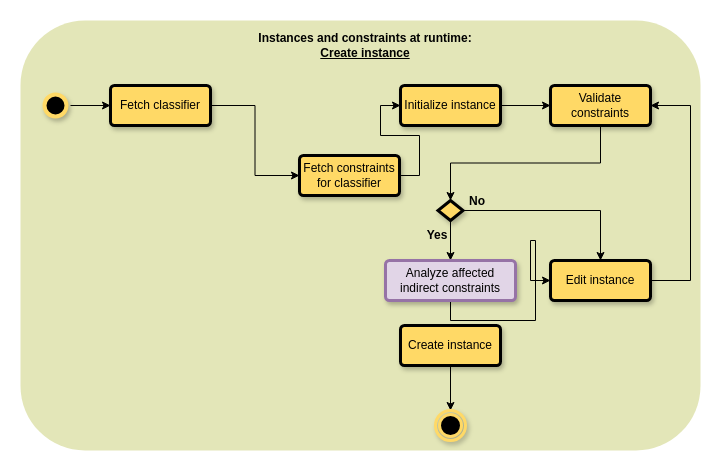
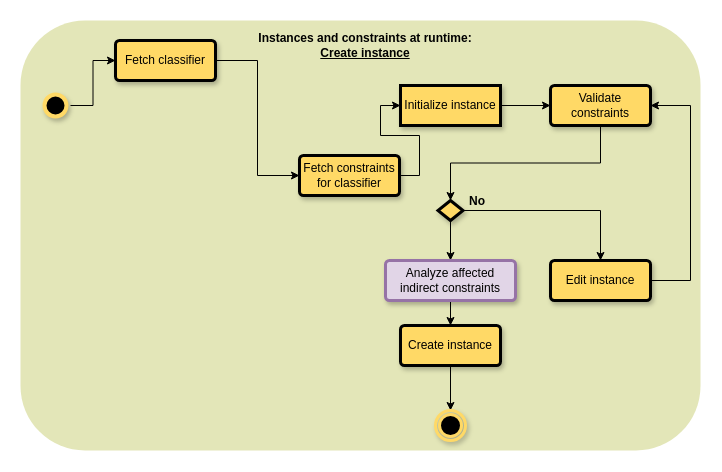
  <mxCell id="0" />
  <mxCell id="1" parent="0" />
  <mxCell id="2" value="&lt;span style=&quot;color: rgba(0, 0, 0, 0); font-family: monospace; font-size: 0px; text-align: start;&quot;&gt;%3CmxGraphModel%3E%3Croot%3E%3CmxCell%20id%3D%220%22%2F%3E%3CmxCell%20id%3D%221%22%20parent%3D%220%22%2F%3E%3CmxCell%20id%3D%222%22%20value%3D%22%26lt%3Bb%26gt%3BInstances%20and%20constraints%20at%20runtime%26lt%3B%2Fb%26gt%3B%22%20style%3D%22text%3Bhtml%3D1%3BstrokeColor%3Dnone%3BfillColor%3Dnone%3Balign%3Dcenter%3BverticalAlign%3Dmiddle%3BwhiteSpace%3Dwrap%3Brounded%3D0%3B%22%20vertex%3D%221%22%20parent%3D%221%22%3E%3CmxGeometry%20x%3D%22160%22%20y%3D%2290%22%20width%3D%22400%22%20height%3D%2230%22%20as%3D%22geometry%22%2F%3E%3C%2FmxCell%3E%3C%2Froot%3E%3C%2FmxGraphModel%3E&lt;/span&gt;" style="rounded=1;whiteSpace=wrap;html=1;shadow=0;sketch=0;strokeColor=none;strokeWidth=4;fillColor=#E3E6B8;gradientColor=none;" parent="1" vertex="1"><mxGeometry x="20" y="20" width="680" height="430" as="geometry" /></mxCell>
  <mxCell id="3" style="edgeStyle=orthogonalEdgeStyle;rounded=0;orthogonalLoop=1;jettySize=auto;html=1;exitX=1;exitY=0.5;exitDx=0;exitDy=0;entryX=0;entryY=0.5;entryDx=0;entryDy=0;" parent="1" source="4" target="6" edge="1"><mxGeometry relative="1" as="geometry" /></mxCell>
  <mxCell id="4" value="" style="ellipse;html=1;shape=startState;fillColor=#000000;strokeColor=#FFD966;strokeWidth=4;shadow=1;" parent="1" vertex="1"><mxGeometry x="40" y="90" width="30" height="30" as="geometry" /></mxCell>
  <mxCell id="5" style="edgeStyle=orthogonalEdgeStyle;rounded=0;orthogonalLoop=1;jettySize=auto;html=1;exitX=1;exitY=0.5;exitDx=0;exitDy=0;entryX=0;entryY=0.5;entryDx=0;entryDy=0;" parent="1" source="6" target="8" edge="1"><mxGeometry relative="1" as="geometry" /></mxCell>
- <mxCell id="6" value="Fetch classifier" style="rounded=1;arcSize=10;whiteSpace=wrap;html=1;align=center;strokeColor=#000000;strokeWidth=3;fillColor=#FFD966;perimeterSpacing=0;shadow=1;" parent="1" vertex="1"><mxGeometry x="110" y="85" width="100" height="40" as="geometry" /></mxCell>
+ <mxCell id="6" value="Fetch classifier" style="rounded=1;arcSize=10;whiteSpace=wrap;html=1;align=center;strokeColor=#000000;strokeWidth=3;fillColor=#FFD966;perimeterSpacing=0;shadow=1;" parent="1" vertex="1"><mxGeometry x="115" y="40" width="100" height="40" as="geometry" /></mxCell>
  <mxCell id="7" style="edgeStyle=orthogonalEdgeStyle;rounded=0;orthogonalLoop=1;jettySize=auto;html=1;exitX=1;exitY=0.5;exitDx=0;exitDy=0;entryX=0;entryY=0.5;entryDx=0;entryDy=0;" parent="1" source="8" target="10" edge="1"><mxGeometry relative="1" as="geometry" /></mxCell>
  <mxCell id="8" value="Fetch constraints for classifier" style="rounded=1;arcSize=10;whiteSpace=wrap;html=1;align=center;strokeColor=#000000;strokeWidth=3;fillColor=#FFD966;perimeterSpacing=0;shadow=1;" parent="1" vertex="1"><mxGeometry x="299" y="155" width="100" height="40" as="geometry" /></mxCell>
  <mxCell id="9" style="edgeStyle=orthogonalEdgeStyle;rounded=0;orthogonalLoop=1;jettySize=auto;html=1;exitX=1;exitY=0.5;exitDx=0;exitDy=0;entryX=0;entryY=0.5;entryDx=0;entryDy=0;" parent="1" source="10" target="12" edge="1"><mxGeometry relative="1" as="geometry" /></mxCell>
- <mxCell id="10" value="Initialize instance" style="rounded=1;arcSize=10;whiteSpace=wrap;html=1;align=center;strokeColor=#000000;strokeWidth=3;fillColor=#FFD966;perimeterSpacing=0;shadow=1;" parent="1" vertex="1"><mxGeometry x="400" y="85" width="100" height="40" as="geometry" /></mxCell>
+ <mxCell id="10" value="Initialize instance" style="arcSize=10;whiteSpace=wrap;html=1;align=center;strokeColor=#000000;strokeWidth=3;fillColor=#FFD966;perimeterSpacing=0;shadow=1;rounded=0;" parent="1" vertex="1"><mxGeometry x="400" y="85" width="100" height="40" as="geometry" /></mxCell>
  <mxCell id="11" style="edgeStyle=orthogonalEdgeStyle;rounded=0;orthogonalLoop=1;jettySize=auto;html=1;exitX=0.5;exitY=1;exitDx=0;exitDy=0;entryX=0.5;entryY=0;entryDx=0;entryDy=0;" parent="1" source="12" target="15" edge="1"><mxGeometry relative="1" as="geometry" /></mxCell>
  <mxCell id="12" value="Validate constraints&lt;span style=&quot;color: rgba(0, 0, 0, 0); font-family: monospace; font-size: 0px; text-align: start;&quot;&gt;%3CmxGraphModel%3E%3Croot%3E%3CmxCell%20id%3D%220%22%2F%3E%3CmxCell%20id%3D%221%22%20parent%3D%220%22%2F%3E%3CmxCell%20id%3D%222%22%20value%3D%22%22%20style%3D%22rhombus%3BwhiteSpace%3Dwrap%3Bhtml%3D1%3BfillColor%3D%23FFD966%3BstrokeColor%3D%23000000%3BstrokeWidth%3D3%3Bshadow%3D1%3B%22%20vertex%3D%221%22%20parent%3D%221%22%3E%3CmxGeometry%20x%3D%22397.5%22%20y%3D%22120%22%20width%3D%2225%22%20height%3D%2220%22%20as%3D%22geometry%22%2F%3E%3C%2FmxCell%3E%3C%2Froot%3E%3C%2FmxGraphModel%3E&lt;/span&gt;" style="rounded=1;arcSize=10;whiteSpace=wrap;html=1;align=center;strokeColor=#000000;strokeWidth=3;fillColor=#FFD966;perimeterSpacing=0;shadow=1;" parent="1" vertex="1"><mxGeometry x="550" y="85" width="100" height="40" as="geometry" /></mxCell>
  <mxCell id="13" style="edgeStyle=orthogonalEdgeStyle;rounded=0;orthogonalLoop=1;jettySize=auto;html=1;entryX=0.5;entryY=0;entryDx=0;entryDy=0;" parent="1" source="15" target="19" edge="1"><mxGeometry relative="1" as="geometry" /></mxCell>
  <mxCell id="14" style="edgeStyle=orthogonalEdgeStyle;rounded=0;orthogonalLoop=1;jettySize=auto;html=1;exitX=0.5;exitY=1;exitDx=0;exitDy=0;entryX=0.5;entryY=0;entryDx=0;entryDy=0;" edge="1" parent="1" source="15" target="25"><mxGeometry relative="1" as="geometry" /></mxCell>
  <mxCell id="15" value="" style="rhombus;whiteSpace=wrap;html=1;fillColor=#FFD966;strokeColor=#000000;strokeWidth=3;shadow=1;" parent="1" vertex="1"><mxGeometry x="437.5" y="200" width="25" height="20" as="geometry" /></mxCell>
  <mxCell id="16" style="edgeStyle=orthogonalEdgeStyle;rounded=0;orthogonalLoop=1;jettySize=auto;html=1;exitX=0.5;exitY=1;exitDx=0;exitDy=0;entryX=0.5;entryY=0;entryDx=0;entryDy=0;" parent="1" source="17" target="23" edge="1"><mxGeometry relative="1" as="geometry" /></mxCell>
  <mxCell id="17" value="Create instance" style="rounded=1;arcSize=10;whiteSpace=wrap;html=1;align=center;strokeColor=#000000;strokeWidth=3;fillColor=#FFD966;perimeterSpacing=0;shadow=1;" parent="1" vertex="1"><mxGeometry x="400" y="325" width="100" height="40" as="geometry" /></mxCell>
  <mxCell id="18" style="edgeStyle=orthogonalEdgeStyle;rounded=0;orthogonalLoop=1;jettySize=auto;html=1;exitX=1;exitY=0.5;exitDx=0;exitDy=0;entryX=1;entryY=0.5;entryDx=0;entryDy=0;" parent="1" source="19" target="12" edge="1"><mxGeometry relative="1" as="geometry"><Array as="points"><mxPoint x="690" y="280" /><mxPoint x="690" y="105" /></Array></mxGeometry></mxCell>
  <mxCell id="19" value="Edit instance" style="rounded=1;arcSize=10;whiteSpace=wrap;html=1;align=center;strokeColor=#000000;strokeWidth=3;fillColor=#FFD966;perimeterSpacing=0;shadow=1;" parent="1" vertex="1"><mxGeometry x="550" y="260" width="100" height="40" as="geometry" /></mxCell>
- <mxCell id="20" value="&lt;b&gt;Yes&lt;/b&gt;" style="text;html=1;strokeColor=none;fillColor=none;align=center;verticalAlign=middle;whiteSpace=wrap;rounded=0;" parent="1" vertex="1"><mxGeometry x="416.5" y="220" width="40" height="30" as="geometry" /></mxCell>
  <mxCell id="21" value="&lt;b&gt;No&lt;/b&gt;" style="text;html=1;strokeColor=none;fillColor=none;align=center;verticalAlign=middle;whiteSpace=wrap;rounded=0;" parent="1" vertex="1"><mxGeometry x="456.5" y="186" width="40" height="30" as="geometry" /></mxCell>
  <mxCell id="22" value="&lt;b style=&quot;border-color: var(--border-color);&quot;&gt;Instances and constraints at runtime:&lt;br&gt;&lt;u&gt;Create instance&lt;/u&gt;&lt;br&gt;&lt;/b&gt;" style="text;html=1;strokeColor=none;fillColor=none;align=center;verticalAlign=middle;whiteSpace=wrap;rounded=0;" parent="1" vertex="1"><mxGeometry x="250" y="30" width="230" height="30" as="geometry" /></mxCell>
  <mxCell id="23" value="" style="ellipse;html=1;shape=endState;fillColor=#000000;strokeColor=#FFD966;strokeWidth=3;shadow=1;" parent="1" vertex="1"><mxGeometry x="435" y="410" width="30" height="30" as="geometry" /></mxCell>
- <mxCell id="24" style="edgeStyle=orthogonalEdgeStyle;rounded=0;orthogonalLoop=1;jettySize=auto;html=1;exitX=0.5;exitY=1;exitDx=0;exitDy=0;" edge="1" parent="1" source="25" target="19"><mxGeometry relative="1" as="geometry" /></mxCell>
+ <mxCell id="24" style="edgeStyle=orthogonalEdgeStyle;rounded=0;orthogonalLoop=1;jettySize=auto;html=1;exitX=0.5;exitY=1;exitDx=0;exitDy=0;entryX=0.5;entryY=0;entryDx=0;entryDy=0;" edge="1" parent="1" source="25" target="17"><mxGeometry relative="1" as="geometry" /></mxCell>
  <mxCell id="25" value="Analyze affected indirect constraints" style="rounded=1;arcSize=10;whiteSpace=wrap;html=1;align=center;strokeColor=#9673a6;strokeWidth=3;fillColor=#e1d5e7;perimeterSpacing=0;shadow=1;" vertex="1" parent="1"><mxGeometry x="385" y="260" width="130" height="40" as="geometry" /></mxCell>
